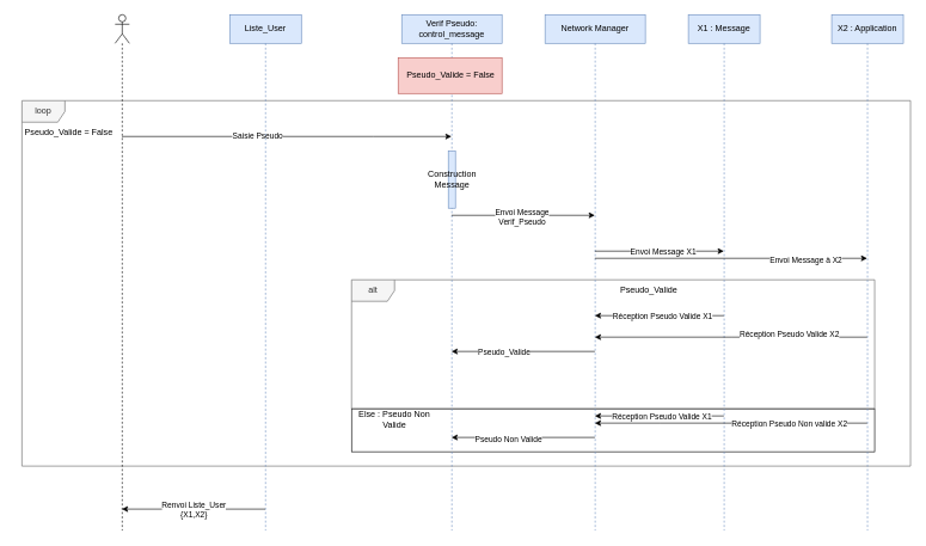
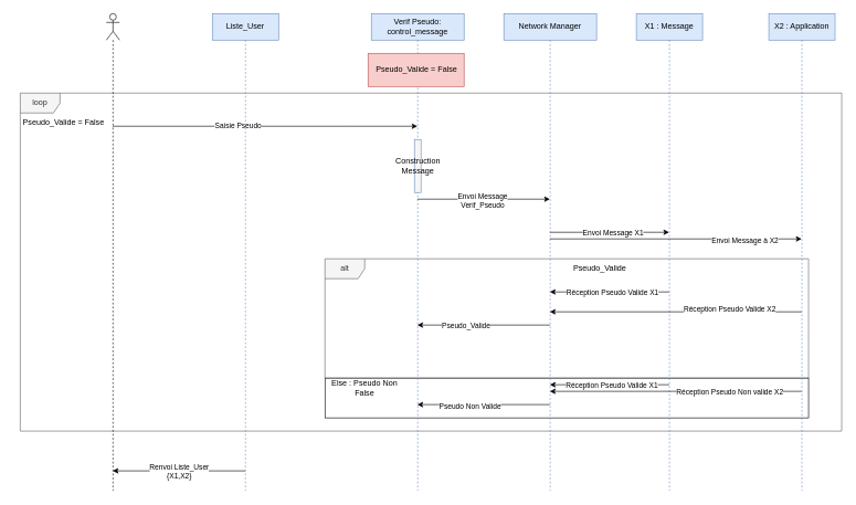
  <mxCell id="0" />
  <mxCell id="1" parent="0" />
  <mxCell id="2" value="" style="rounded=0;whiteSpace=wrap;html=1;fillColor=none;" vertex="1" parent="1"><mxGeometry x="490" y="570" width="730" height="60" as="geometry" /></mxCell>
  <mxCell id="3" value="loop" style="shape=umlFrame;whiteSpace=wrap;html=1;fillColor=#f5f5f5;fontColor=#333333;strokeColor=#666666;" vertex="1" parent="1"><mxGeometry x="30" y="140" width="1240" height="510" as="geometry" /></mxCell>
  <mxCell id="4" value="alt" style="shape=umlFrame;whiteSpace=wrap;html=1;fillColor=#f5f5f5;fontColor=#333333;strokeColor=#666666;" vertex="1" parent="1"><mxGeometry x="490" y="390" width="730" height="180" as="geometry" /></mxCell>
  <mxCell id="5" value="Network Manager" style="shape=umlLifeline;perimeter=lifelinePerimeter;whiteSpace=wrap;html=1;container=1;collapsible=0;recursiveResize=0;outlineConnect=0;fillColor=#dae8fc;strokeColor=#6c8ebf;" vertex="1" parent="1"><mxGeometry x="760" y="20" width="140" height="720" as="geometry" /></mxCell>
  <mxCell id="6" value="" style="shape=umlLifeline;participant=umlActor;perimeter=lifelinePerimeter;whiteSpace=wrap;html=1;container=1;collapsible=0;recursiveResize=0;verticalAlign=top;spacingTop=36;outlineConnect=0;" vertex="1" parent="1"><mxGeometry x="160" y="20" width="20" height="720" as="geometry" /></mxCell>
  <mxCell id="7" value="Verif Pseudo:&lt;br&gt;control_message" style="shape=umlLifeline;perimeter=lifelinePerimeter;whiteSpace=wrap;html=1;container=1;collapsible=0;recursiveResize=0;outlineConnect=0;fillColor=#dae8fc;strokeColor=#6c8ebf;" vertex="1" parent="1"><mxGeometry x="560" y="20" width="140" height="720" as="geometry" /></mxCell>
  <mxCell id="8" value="Pseudo_Valide = False" style="html=1;fillColor=#f8cecc;strokeColor=#b85450;" vertex="1" parent="7"><mxGeometry x="-5" y="60" width="145" height="50" as="geometry" /></mxCell>
- <mxCell id="9" value="Construction&lt;br&gt;Message" style="html=1;points=[];perimeter=orthogonalPerimeter;fillColor=#dae8fc;strokeColor=#6c8ebf;" vertex="1" parent="7"><mxGeometry x="65" y="190" width="10" height="80" as="geometry" /></mxCell>
+ <mxCell id="9" value="Construction&lt;br&gt;Message" style="html=1;points=[];perimeter=orthogonalPerimeter;fillColor=#f5f5f5;strokeColor=#6c8ebf;" vertex="1" parent="7"><mxGeometry x="65" y="190" width="10" height="80" as="geometry" /></mxCell>
  <mxCell id="10" value="X1 : Message" style="shape=umlLifeline;perimeter=lifelinePerimeter;whiteSpace=wrap;html=1;container=1;collapsible=0;recursiveResize=0;outlineConnect=0;fillColor=#dae8fc;strokeColor=#6c8ebf;" vertex="1" parent="1"><mxGeometry x="960" y="20" width="100" height="720" as="geometry" /></mxCell>
  <mxCell id="11" value="X2 : Application" style="shape=umlLifeline;perimeter=lifelinePerimeter;whiteSpace=wrap;html=1;container=1;collapsible=0;recursiveResize=0;outlineConnect=0;fillColor=#dae8fc;strokeColor=#6c8ebf;" vertex="1" parent="1"><mxGeometry x="1160" y="20" width="100" height="720" as="geometry" /></mxCell>
  <mxCell id="12" value="" style="endArrow=classic;html=1;rounded=0;" edge="1" parent="1" source="6" target="7"><mxGeometry width="50" height="50" relative="1" as="geometry"><mxPoint x="750" y="220" as="sourcePoint" /><mxPoint x="800" y="170" as="targetPoint" /><Array as="points"><mxPoint x="520" y="190" /></Array></mxGeometry></mxCell>
  <mxCell id="13" value="Saisie Pseudo" style="edgeLabel;html=1;align=center;verticalAlign=middle;resizable=0;points=[];" connectable="0" vertex="1" parent="12"><mxGeometry x="-0.179" y="2" relative="1" as="geometry"><mxPoint as="offset" /></mxGeometry></mxCell>
  <mxCell id="14" value="Pseudo_Valide = False" style="text;html=1;align=center;verticalAlign=middle;resizable=0;points=[];autosize=1;strokeColor=none;fillColor=none;" vertex="1" parent="1"><mxGeometry x="20" y="170" width="150" height="30" as="geometry" /></mxCell>
  <mxCell id="15" value="" style="endArrow=classic;html=1;rounded=0;" edge="1" parent="1" source="7" target="5"><mxGeometry width="50" height="50" relative="1" as="geometry"><mxPoint x="500" y="330" as="sourcePoint" /><mxPoint x="550" y="280" as="targetPoint" /><Array as="points"><mxPoint x="710" y="300" /></Array></mxGeometry></mxCell>
  <mxCell id="16" value="Envoi Message&lt;br&gt;Verif_Pseudo" style="edgeLabel;html=1;align=center;verticalAlign=middle;resizable=0;points=[];" connectable="0" vertex="1" parent="15"><mxGeometry x="-0.332" y="-2" relative="1" as="geometry"><mxPoint x="31" as="offset" /></mxGeometry></mxCell>
  <mxCell id="17" value="" style="endArrow=classic;html=1;rounded=0;" edge="1" parent="1" source="5" target="10"><mxGeometry width="50" height="50" relative="1" as="geometry"><mxPoint x="710" y="350" as="sourcePoint" /><mxPoint x="760" y="300" as="targetPoint" /><Array as="points"><mxPoint x="900" y="350" /></Array></mxGeometry></mxCell>
  <mxCell id="18" value="Envoi Message X1" style="edgeLabel;html=1;align=center;verticalAlign=middle;resizable=0;points=[];" connectable="0" vertex="1" parent="17"><mxGeometry x="-0.407" relative="1" as="geometry"><mxPoint x="42" as="offset" /></mxGeometry></mxCell>
  <mxCell id="19" value="" style="endArrow=classic;html=1;rounded=0;" edge="1" parent="1" source="5" target="11"><mxGeometry width="50" height="50" relative="1" as="geometry"><mxPoint x="710" y="350" as="sourcePoint" /><mxPoint x="760" y="300" as="targetPoint" /><Array as="points"><mxPoint x="1000" y="360" /></Array></mxGeometry></mxCell>
  <mxCell id="20" value="Envoi Message à X2" style="edgeLabel;html=1;align=center;verticalAlign=middle;resizable=0;points=[];" connectable="0" vertex="1" parent="19"><mxGeometry x="-0.264" y="-1" relative="1" as="geometry"><mxPoint x="154" as="offset" /></mxGeometry></mxCell>
  <mxCell id="21" value="" style="endArrow=classic;html=1;rounded=0;" edge="1" parent="1" source="10" target="5"><mxGeometry width="50" height="50" relative="1" as="geometry"><mxPoint x="830" y="450" as="sourcePoint" /><mxPoint x="880" y="400" as="targetPoint" /><Array as="points"><mxPoint x="910" y="440" /></Array></mxGeometry></mxCell>
  <mxCell id="22" value="Réception Pseudo Valide X1" style="edgeLabel;html=1;align=center;verticalAlign=middle;resizable=0;points=[];" connectable="0" vertex="1" parent="21"><mxGeometry x="0.265" y="1" relative="1" as="geometry"><mxPoint x="28" as="offset" /></mxGeometry></mxCell>
  <mxCell id="23" value="Pseudo_Valide" style="text;html=1;strokeColor=none;fillColor=none;align=center;verticalAlign=middle;whiteSpace=wrap;rounded=0;" vertex="1" parent="1"><mxGeometry x="860" y="390" width="90" height="30" as="geometry" /></mxCell>
- <mxCell id="24" value="Else : Pseudo Non Valide" style="text;html=1;strokeColor=none;fillColor=none;align=center;verticalAlign=middle;whiteSpace=wrap;rounded=0;" vertex="1" parent="1"><mxGeometry x="490" y="570" width="120" height="30" as="geometry" /></mxCell>
+ <mxCell id="24" value="Else : Pseudo Non False" style="text;html=1;strokeColor=none;fillColor=none;align=center;verticalAlign=middle;whiteSpace=wrap;rounded=0;" vertex="1" parent="1"><mxGeometry x="490" y="570" width="120" height="30" as="geometry" /></mxCell>
  <mxCell id="25" value="" style="endArrow=classic;html=1;rounded=0;" edge="1" parent="1" source="11" target="5"><mxGeometry width="50" height="50" relative="1" as="geometry"><mxPoint x="830" y="370" as="sourcePoint" /><mxPoint x="880" y="320" as="targetPoint" /><Array as="points"><mxPoint x="1020" y="470" /></Array></mxGeometry></mxCell>
  <mxCell id="26" value="Réception Pseudo Valide X2" style="edgeLabel;html=1;align=center;verticalAlign=middle;resizable=0;points=[];" connectable="0" vertex="1" parent="25"><mxGeometry x="0.324" y="2" relative="1" as="geometry"><mxPoint x="143" y="-7" as="offset" /></mxGeometry></mxCell>
  <mxCell id="27" value="" style="endArrow=classic;html=1;rounded=0;" edge="1" parent="1" source="10" target="5"><mxGeometry width="50" height="50" relative="1" as="geometry"><mxPoint x="830" y="570" as="sourcePoint" /><mxPoint x="880" y="520" as="targetPoint" /><Array as="points"><mxPoint x="910" y="580" /></Array></mxGeometry></mxCell>
  <mxCell id="28" value="Réception Pseudo Valide X1" style="edgeLabel;html=1;align=center;verticalAlign=middle;resizable=0;points=[];" connectable="0" vertex="1" parent="27"><mxGeometry x="-0.028" y="1" relative="1" as="geometry"><mxPoint as="offset" /></mxGeometry></mxCell>
  <mxCell id="29" value="" style="endArrow=classic;html=1;rounded=0;" edge="1" parent="1" source="11" target="5"><mxGeometry width="50" height="50" relative="1" as="geometry"><mxPoint x="1019.5" y="590" as="sourcePoint" /><mxPoint x="839.5" y="590" as="targetPoint" /><Array as="points"><mxPoint x="920" y="590" /></Array></mxGeometry></mxCell>
  <mxCell id="30" value="Réception Pseudo Non valide X2" style="edgeLabel;html=1;align=center;verticalAlign=middle;resizable=0;points=[];" connectable="0" vertex="1" parent="29"><mxGeometry x="-0.028" y="1" relative="1" as="geometry"><mxPoint x="76" as="offset" /></mxGeometry></mxCell>
  <mxCell id="31" value="" style="endArrow=classic;html=1;rounded=0;" edge="1" parent="1" source="5" target="7"><mxGeometry width="50" height="50" relative="1" as="geometry"><mxPoint x="710" y="560" as="sourcePoint" /><mxPoint x="760" y="510" as="targetPoint" /><Array as="points"><mxPoint x="740" y="610" /></Array></mxGeometry></mxCell>
  <mxCell id="32" value="Pseudo Non Valide" style="edgeLabel;html=1;align=center;verticalAlign=middle;resizable=0;points=[];" connectable="0" vertex="1" parent="31"><mxGeometry x="0.209" y="2" relative="1" as="geometry"><mxPoint as="offset" /></mxGeometry></mxCell>
  <mxCell id="33" value="" style="endArrow=classic;html=1;rounded=0;" edge="1" parent="1" source="5" target="7"><mxGeometry width="50" height="50" relative="1" as="geometry"><mxPoint x="710" y="560" as="sourcePoint" /><mxPoint x="760" y="510" as="targetPoint" /><Array as="points"><mxPoint x="730" y="490" /></Array></mxGeometry></mxCell>
  <mxCell id="34" value="Pseudo_Valide" style="edgeLabel;html=1;align=center;verticalAlign=middle;resizable=0;points=[];" connectable="0" vertex="1" parent="33"><mxGeometry x="0.269" y="1" relative="1" as="geometry"><mxPoint as="offset" /></mxGeometry></mxCell>
  <mxCell id="35" value="Liste_User" style="shape=umlLifeline;perimeter=lifelinePerimeter;whiteSpace=wrap;html=1;container=1;collapsible=0;recursiveResize=0;outlineConnect=0;fillColor=#dae8fc;strokeColor=#6c8ebf;" vertex="1" parent="1"><mxGeometry x="320" y="20" width="100" height="720" as="geometry" /></mxCell>
  <mxCell id="36" value="" style="endArrow=classic;html=1;rounded=0;" edge="1" parent="1" source="35" target="6"><mxGeometry width="50" height="50" relative="1" as="geometry"><mxPoint x="460" y="760" as="sourcePoint" /><mxPoint x="510" y="710" as="targetPoint" /><Array as="points"><mxPoint x="300" y="710" /></Array></mxGeometry></mxCell>
  <mxCell id="37" value="Renvoi Liste_User&lt;br&gt;{X1,X2}" style="edgeLabel;html=1;align=center;verticalAlign=middle;resizable=0;points=[];" connectable="0" vertex="1" parent="36"><mxGeometry x="0.005" relative="1" as="geometry"><mxPoint as="offset" /></mxGeometry></mxCell>
